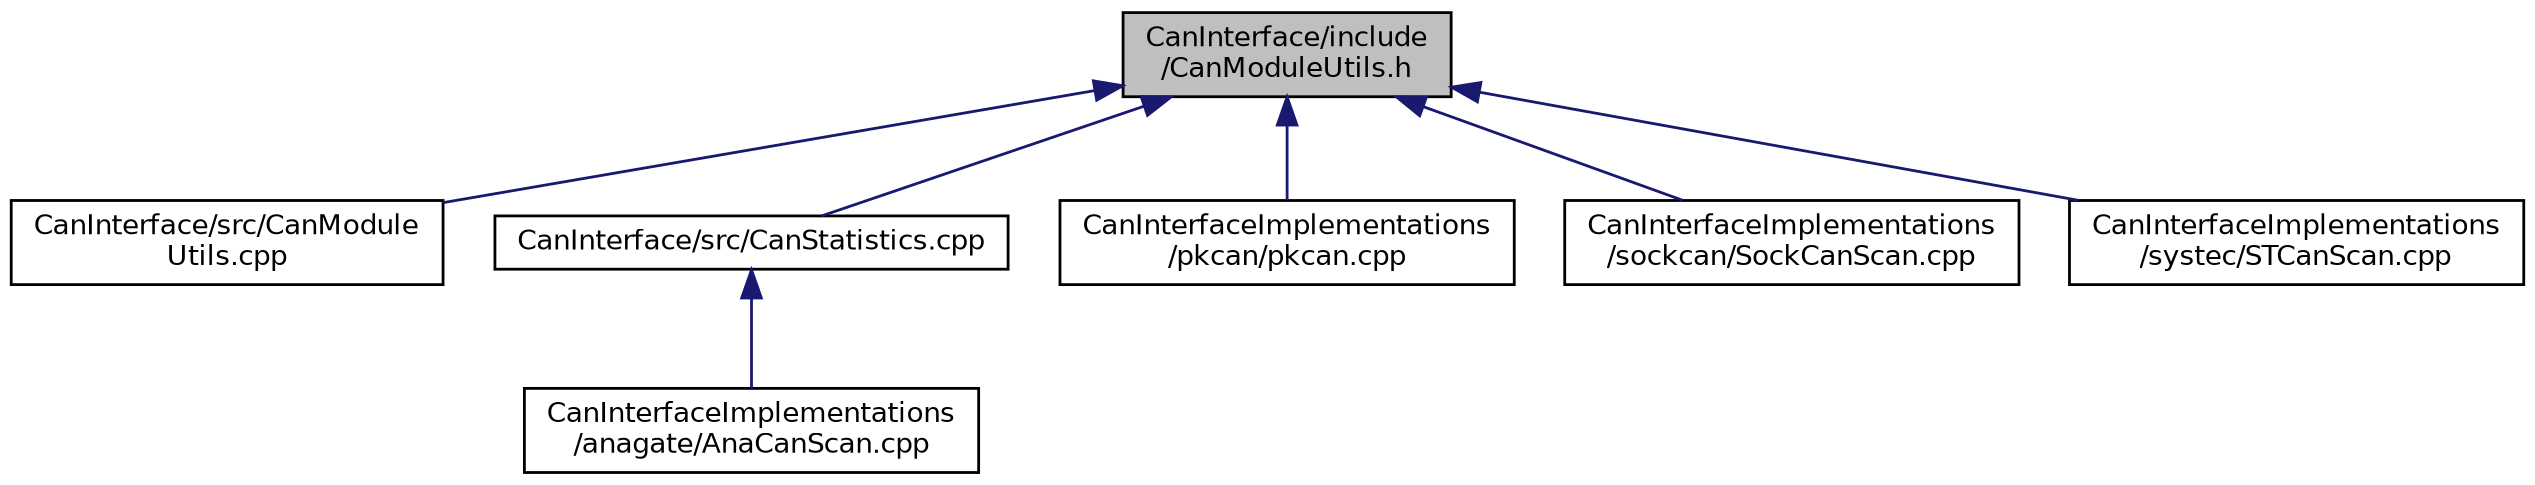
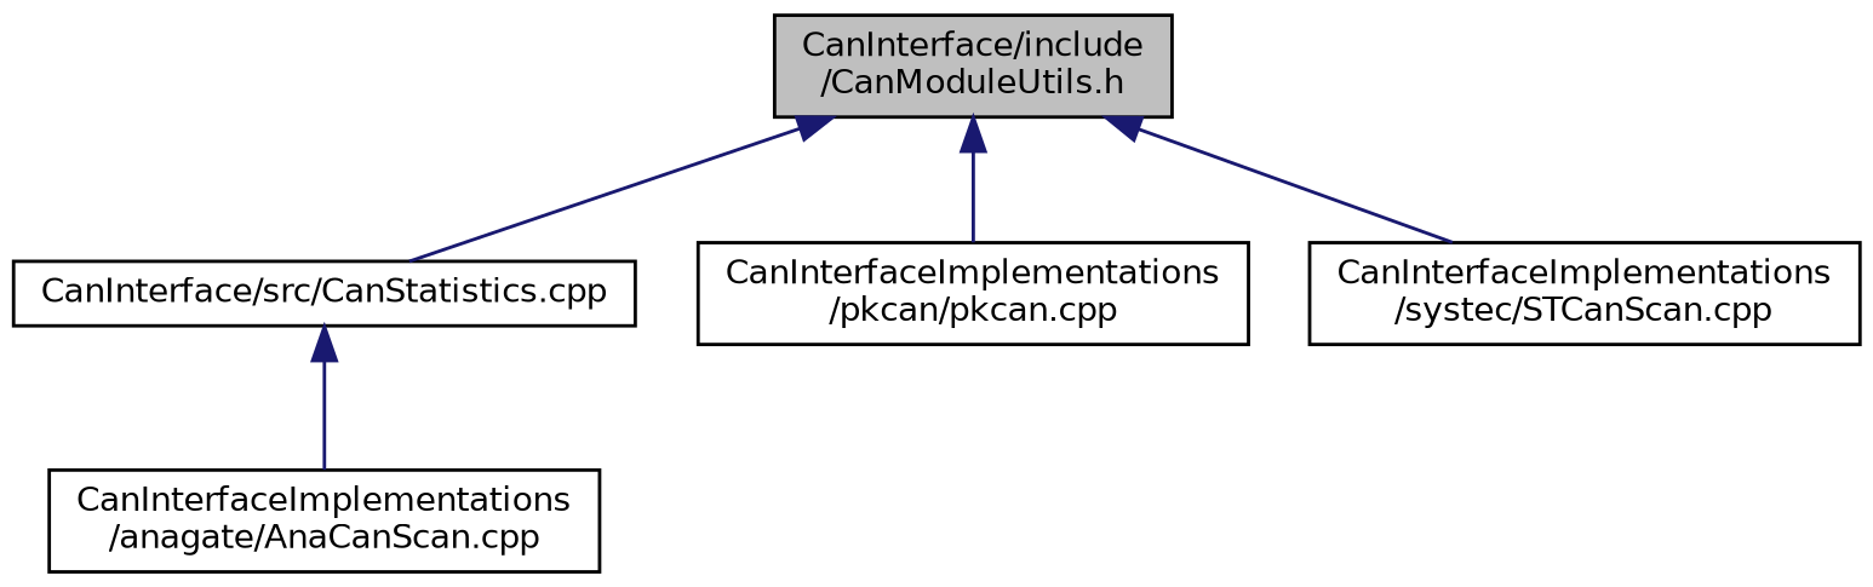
  digraph {
    node [color=black fillcolor=white fontname=Helvetica fontsize=10 shape=record style=filled]
    edge [color=midnightblue dir=back fontname=Helvetica fontsize=10 labelfontname=Helvetica labelfontsize=10 style=solid]
    n1 [fillcolor=grey75 fontcolor=black height=0.2 label="CanInterface/include\l/CanModuleUtils.h" width=0.4]
-   n2 [height=0.2 label="CanInterface/src/CanModule\lUtils.cpp" width=0.4]
    n3 [height=0.2 label="CanInterface/src/CanStatistics.cpp" width=0.4]
    n4 [height=0.2 label="CanInterfaceImplementations\l/pkcan/pkcan.cpp" width=0.4]
-   n5 [height=0.2 label="CanInterfaceImplementations\l/sockcan/SockCanScan.cpp" width=0.4]
    n6 [height=0.2 label="CanInterfaceImplementations\l/systec/STCanScan.cpp" width=0.4]
    n7 [height=0.2 label="CanInterfaceImplementations\l/anagate/AnaCanScan.cpp" width=0.4]
-   n1 -> n2
    n1 -> n3
    n1 -> n4
-   n1 -> n5
    n1 -> n6
    n3 -> n7
  }
